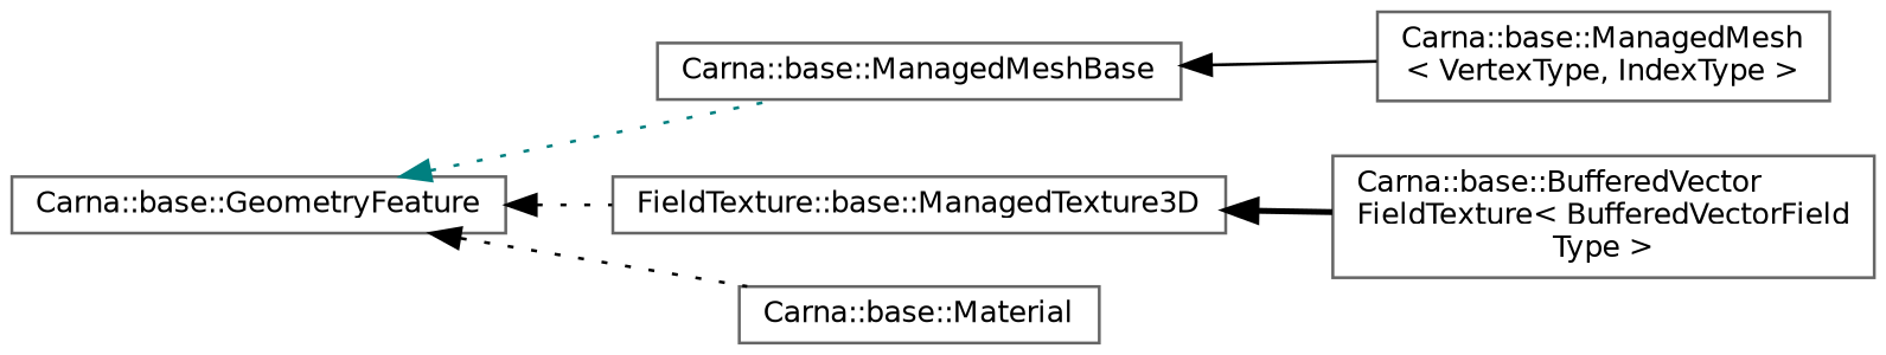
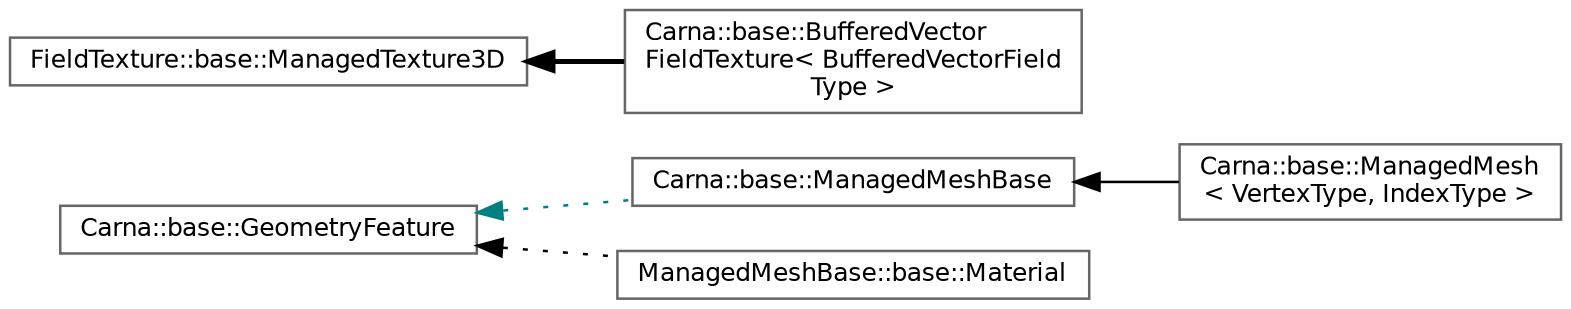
  digraph {
    rankdir=LR
    node [color=grey40 fillcolor=white fontname=Helvetica fontsize=10 shape=box style=filled]
    edge [color=black dir=back fontname=Helvetica fontsize=10 labelfontname=Helvetica labelfontsize=10 style=dotted]
    n1 [height=0.2 label="Carna::base::GeometryFeature" width=0.4]
    n2 [height=0.2 label="Carna::base::ManagedMeshBase" width=0.4]
    n3 [height=0.2 label="FieldTexture::base::ManagedTexture3D" width=0.4]
-   n4 [height=0.2 label="Carna::base::Material" width=0.4]
+   n4 [height=0.2 label="ManagedMeshBase::base::Material" width=0.4]
    n5 [height=0.2 label="Carna::base::ManagedMesh\l\< VertexType, IndexType \>" width=0.4]
    n6 [height=0.2 label="Carna::base::BufferedVector\lFieldTexture\< BufferedVectorField\lType \>" width=0.4]
    n1 -> n2 [color=teal]
-   n1 -> n3
    n1 -> n4
    n2 -> n5 [style=solid]
    n3 -> n6 [style=bold]
  }
